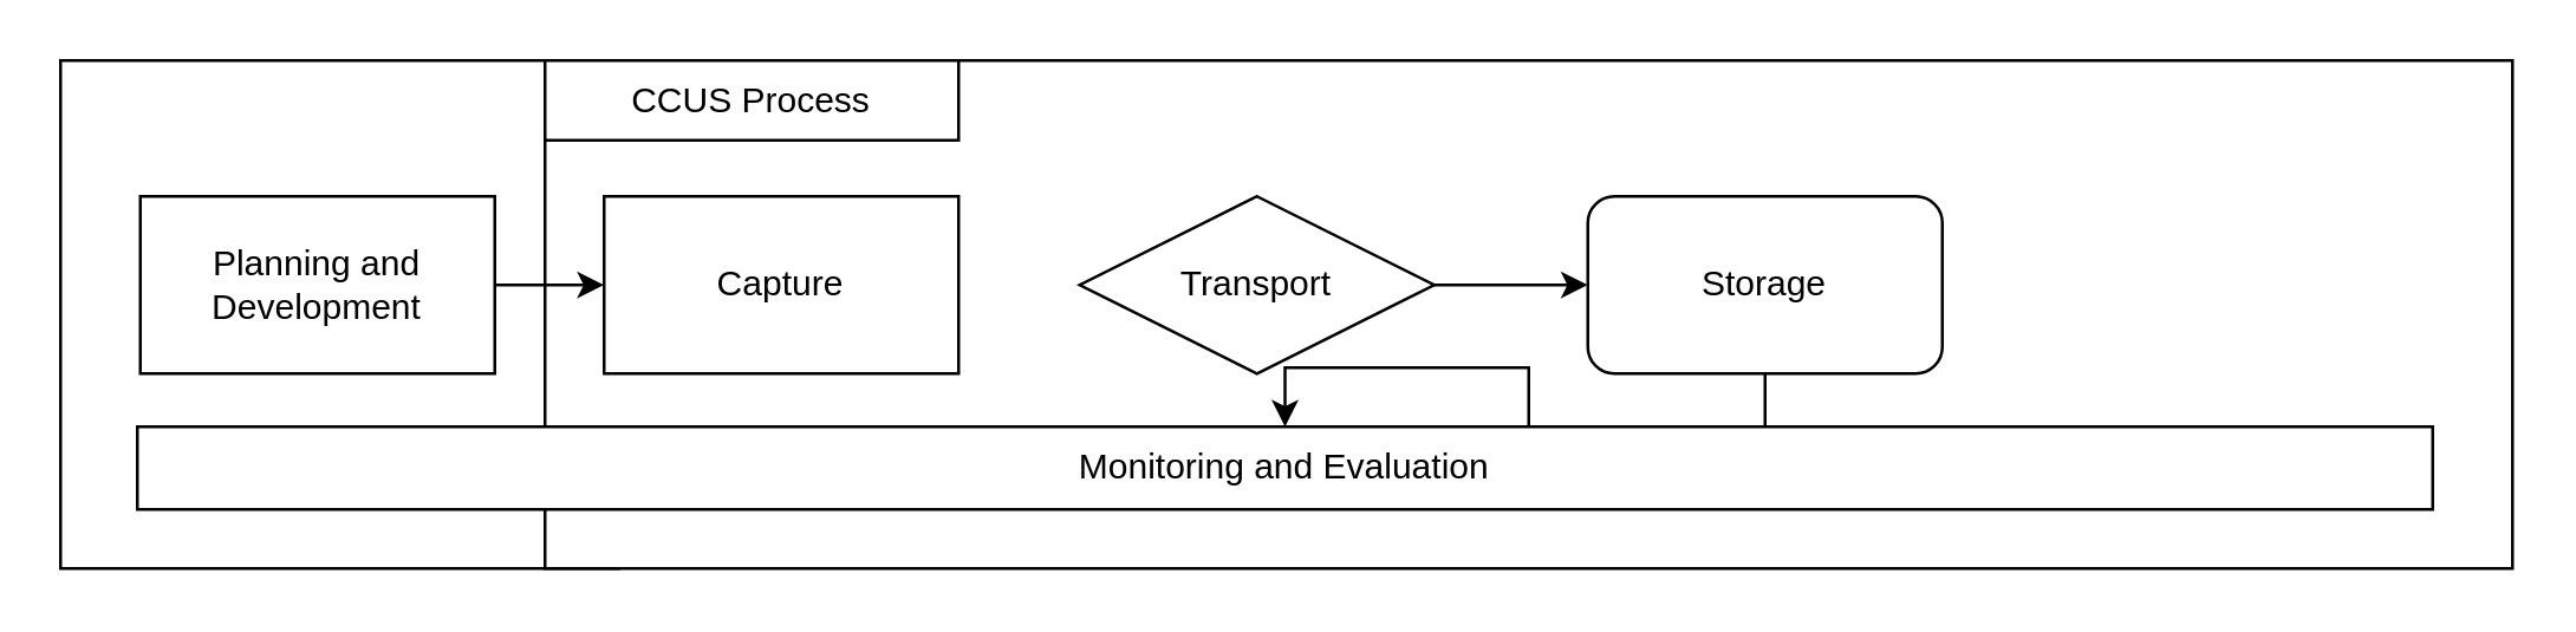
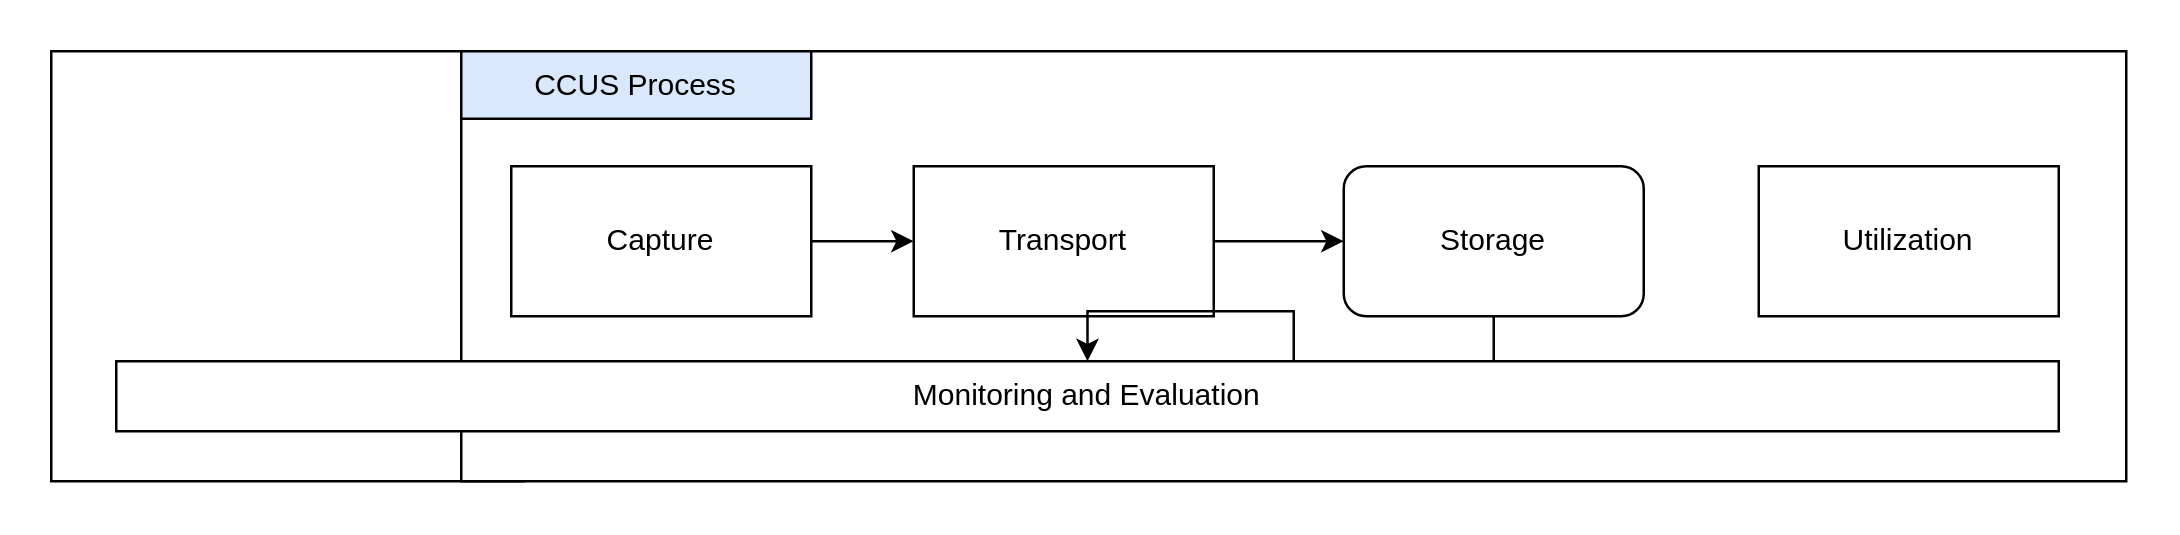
  <mxCell id="0" />
  <mxCell id="1" parent="0" />
  <mxCell id="2" value="" style="rounded=0;whiteSpace=wrap;html=1;" vertex="1" parent="1"><mxGeometry x="20" y="20" width="189" height="172" as="geometry" /></mxCell>
  <mxCell id="3" value="" style="rounded=0;whiteSpace=wrap;html=1;" vertex="1" parent="1"><mxGeometry x="184" y="20" width="666" height="172" as="geometry" /></mxCell>
- <mxCell id="4" value="CCUS Process" style="rounded=0;whiteSpace=wrap;html=1;" vertex="1" parent="1"><mxGeometry x="184" y="20" width="140" height="27" as="geometry" /></mxCell>
- <mxCell id="5" value="" style="edgeStyle=orthogonalEdgeStyle;rounded=0;orthogonalLoop=1;jettySize=auto;html=1;" edge="1" parent="1" source="6" target="8"><mxGeometry relative="1" as="geometry" /></mxCell>
- <mxCell id="6" value="Planning and Development" style="rounded=0;whiteSpace=wrap;html=1;" vertex="1" parent="1"><mxGeometry x="47" y="66" width="120" height="60" as="geometry" /></mxCell>
+ <mxCell id="4" value="CCUS Process" style="rounded=0;whiteSpace=wrap;html=1;fillColor=#dae8fc;" vertex="1" parent="1"><mxGeometry x="184" y="20" width="140" height="27" as="geometry" /></mxCell>
+ <mxCell id="7" value="" style="edgeStyle=orthogonalEdgeStyle;rounded=0;orthogonalLoop=1;jettySize=auto;html=1;" edge="1" parent="1" source="8" target="10"><mxGeometry relative="1" as="geometry" /></mxCell>
  <mxCell id="8" value="Capture" style="rounded=0;whiteSpace=wrap;html=1;" vertex="1" parent="1"><mxGeometry x="204" y="66" width="120" height="60" as="geometry" /></mxCell>
  <mxCell id="9" value="" style="edgeStyle=orthogonalEdgeStyle;rounded=0;orthogonalLoop=1;jettySize=auto;html=1;" edge="1" parent="1" source="10" target="12"><mxGeometry relative="1" as="geometry" /></mxCell>
- <mxCell id="10" value="Transport" style="rhombus;whiteSpace=wrap;html=1;" vertex="1" parent="1"><mxGeometry x="365" y="66" width="120" height="60" as="geometry" /></mxCell>
+ <mxCell id="10" value="Transport" style="rounded=0;whiteSpace=wrap;html=1;" vertex="1" parent="1"><mxGeometry x="365" y="66" width="120" height="60" as="geometry" /></mxCell>
  <mxCell id="11" value="" style="edgeStyle=orthogonalEdgeStyle;rounded=0;orthogonalLoop=1;jettySize=auto;html=1;" edge="1" parent="1" source="12" target="14"><mxGeometry relative="1" as="geometry" /></mxCell>
  <mxCell id="12" value="Storage" style="whiteSpace=wrap;html=1;rounded=1;" vertex="1" parent="1"><mxGeometry x="537" y="66" width="120" height="60" as="geometry" /></mxCell>
+ <mxCell id="13" value="Utilization" style="rounded=0;whiteSpace=wrap;html=1;" vertex="1" parent="1"><mxGeometry x="703" y="66" width="120" height="60" as="geometry" /></mxCell>
  <mxCell id="14" value="Monitoring and Evaluation" style="rounded=0;whiteSpace=wrap;html=1;" vertex="1" parent="1"><mxGeometry x="46" y="144" width="777" height="28" as="geometry" /></mxCell>
